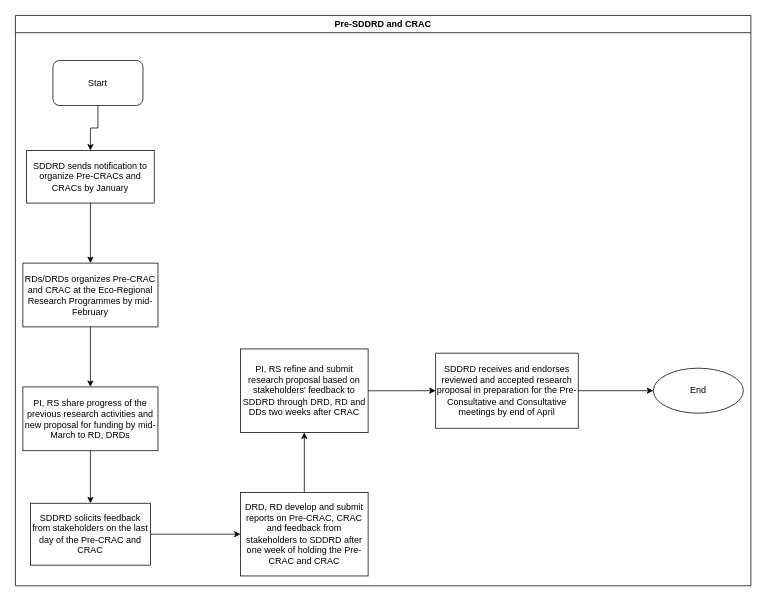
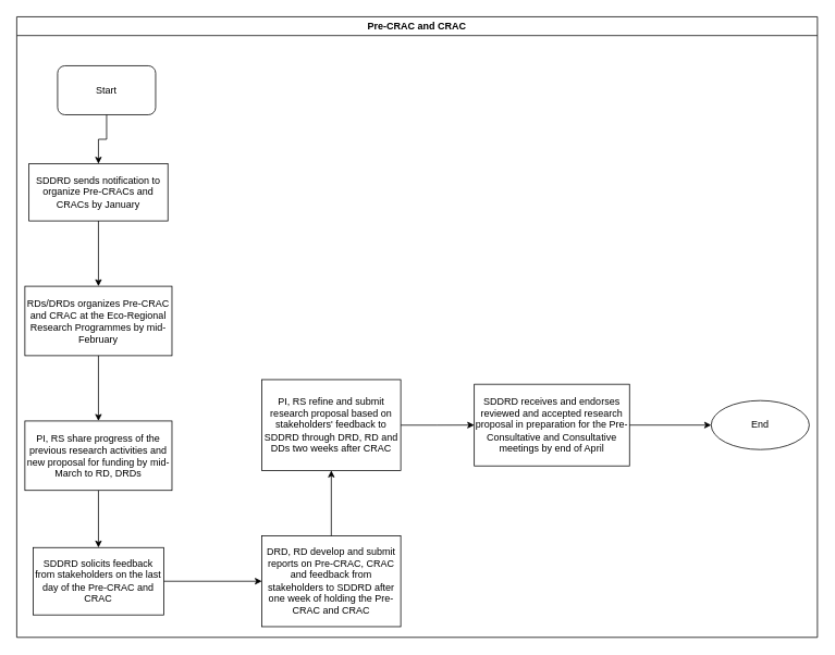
  <mxCell id="0" />
  <mxCell id="1" parent="0" />
- <mxCell id="2" value="Pre-SDDRD and CRAC" style="swimlane;" vertex="1" parent="1"><mxGeometry x="20" y="20" width="980" height="760" as="geometry" /></mxCell>
+ <mxCell id="2" value="Pre-CRAC and CRAC" style="swimlane;" vertex="1" parent="1"><mxGeometry x="20" y="20" width="980" height="760" as="geometry" /></mxCell>
  <mxCell id="3" value="Start" style="rounded=1;whiteSpace=wrap;html=1;" vertex="1" parent="2"><mxGeometry x="50" y="60" width="120" height="60" as="geometry" /></mxCell>
  <mxCell id="4" value="SDDRD sends notification to organize Pre-CRACs and CRACs by January " style="rounded=0;whiteSpace=wrap;html=1;" vertex="1" parent="2"><mxGeometry x="15" y="180" width="170" height="70" as="geometry" /></mxCell>
  <mxCell id="5" value="" style="edgeStyle=orthogonalEdgeStyle;rounded=0;orthogonalLoop=1;jettySize=auto;html=1;" edge="1" parent="2" source="3" target="4"><mxGeometry relative="1" as="geometry"><mxPoint x="100" y="170" as="targetPoint" /></mxGeometry></mxCell>
  <mxCell id="6" value="RDs/DRDs organizes Pre-CRAC and CRAC at the Eco-Regional Research Programmes by mid-February " style="whiteSpace=wrap;html=1;rounded=0;" vertex="1" parent="2"><mxGeometry x="10" y="330" width="180" height="85" as="geometry" /></mxCell>
  <mxCell id="7" value="" style="edgeStyle=orthogonalEdgeStyle;rounded=0;orthogonalLoop=1;jettySize=auto;html=1;" edge="1" parent="2" source="4" target="6"><mxGeometry relative="1" as="geometry" /></mxCell>
  <mxCell id="8" value="SDDRD solicits feedback from stakeholders on the last day of the Pre-CRAC and CRAC " style="whiteSpace=wrap;html=1;rounded=0;" vertex="1" parent="2"><mxGeometry x="20" y="650" width="160" height="82.5" as="geometry" /></mxCell>
  <mxCell id="9" value="DRD, RD develop and submit reports on Pre-CRAC, CRAC and feedback from stakeholders to SDDRD after one week of holding the Pre-CRAC and CRAC" style="whiteSpace=wrap;html=1;rounded=0;" vertex="1" parent="2"><mxGeometry x="300" y="635.63" width="170" height="111.25" as="geometry" /></mxCell>
  <mxCell id="10" value="" style="edgeStyle=orthogonalEdgeStyle;rounded=0;orthogonalLoop=1;jettySize=auto;html=1;" edge="1" parent="2" source="8" target="9"><mxGeometry relative="1" as="geometry" /></mxCell>
  <mxCell id="11" value="SDDRD receives and endorses reviewed and accepted research proposal in preparation for the Pre-Consultative and Consultative meetings by end of April" style="whiteSpace=wrap;html=1;rounded=0;" vertex="1" parent="2"><mxGeometry x="560" y="450.01" width="190" height="100" as="geometry" /></mxCell>
  <mxCell id="12" value="" style="edgeStyle=orthogonalEdgeStyle;rounded=0;orthogonalLoop=1;jettySize=auto;html=1;" edge="1" parent="1" source="13" target="8"><mxGeometry relative="1" as="geometry" /></mxCell>
  <mxCell id="13" value="PI, RS share progress of the previous research activities and new proposal for funding by mid-March to RD, DRDs" style="whiteSpace=wrap;html=1;rounded=0;" vertex="1" parent="1"><mxGeometry x="30" y="515" width="180" height="85" as="geometry" /></mxCell>
  <mxCell id="14" value="" style="edgeStyle=orthogonalEdgeStyle;rounded=0;orthogonalLoop=1;jettySize=auto;html=1;" edge="1" parent="1" source="6" target="13"><mxGeometry relative="1" as="geometry" /></mxCell>
  <mxCell id="15" value="" style="edgeStyle=orthogonalEdgeStyle;rounded=0;orthogonalLoop=1;jettySize=auto;html=1;" edge="1" parent="1" source="16" target="11"><mxGeometry relative="1" as="geometry" /></mxCell>
  <mxCell id="16" value="PI, RS refine and submit research proposal based on stakeholders' feedback to SDDRD through DRD, RD and DDs two weeks after CRAC" style="whiteSpace=wrap;html=1;rounded=0;" vertex="1" parent="1"><mxGeometry x="320" y="464.38" width="170" height="111.25" as="geometry" /></mxCell>
  <mxCell id="17" value="" style="edgeStyle=orthogonalEdgeStyle;rounded=0;orthogonalLoop=1;jettySize=auto;html=1;" edge="1" parent="1" source="9" target="16"><mxGeometry relative="1" as="geometry" /></mxCell>
  <mxCell id="18" value="" style="edgeStyle=orthogonalEdgeStyle;rounded=0;orthogonalLoop=1;jettySize=auto;html=1;" edge="1" parent="1" source="11" target="19"><mxGeometry relative="1" as="geometry"><mxPoint x="885" y="520.01" as="targetPoint" /></mxGeometry></mxCell>
  <mxCell id="19" value="End" style="ellipse;whiteSpace=wrap;html=1;" vertex="1" parent="1"><mxGeometry x="870" y="490.01" width="120" height="60" as="geometry" /></mxCell>
